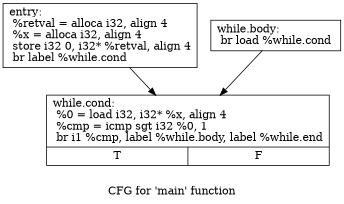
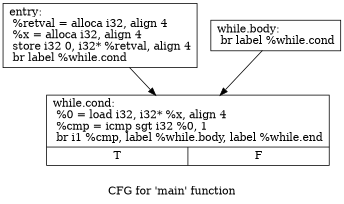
  digraph {
    label="CFG for 'main' function"
    node [shape=record]
    n1 [label="{entry:\l  %retval = alloca i32, align 4\l  %x = alloca i32, align 4\l  store i32 0, i32* %retval, align 4\l  br label %while.cond\l}"]
    n2 [label="{while.cond:                                       \l  %0 = load i32, i32* %x, align 4\l  %cmp = icmp sgt i32 %0, 1\l  br i1 %cmp, label %while.body, label %while.end\l|{<s0>T|<s1>F}}"]
-   n3 [label="{while.body:                                       \l  br load %while.cond\l}"]
+   n3 [label="{while.body:                                       \l  br label %while.cond\l}"]
    n1 -> n2
    n3 -> n2
  }
